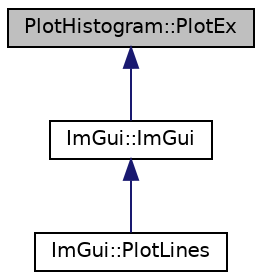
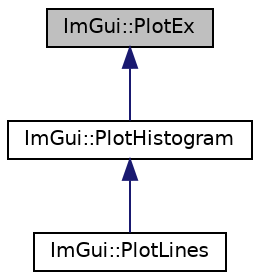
  digraph {
    rankdir=TB
    node [color=black fillcolor=white fontname=Helvetica fontsize=10 shape=record style=filled]
    edge [color=midnightblue dir=back fontname=Helvetica fontsize=10 labelfontname=Helvetica labelfontsize=10 style=solid]
-   n1 [fillcolor=grey75 fontcolor=black height=0.2 label="PlotHistogram::PlotEx" width=0.4]
-   n2 [height=0.2 label="ImGui::ImGui" width=0.4]
+   n1 [fillcolor=grey75 fontcolor=black height=0.2 label="ImGui::PlotEx" width=0.4]
+   n2 [height=0.2 label="ImGui::PlotHistogram" width=0.4]
    n3 [height=0.2 label="ImGui::PlotLines" width=0.4]
    n1 -> n2
    n2 -> n3
  }
